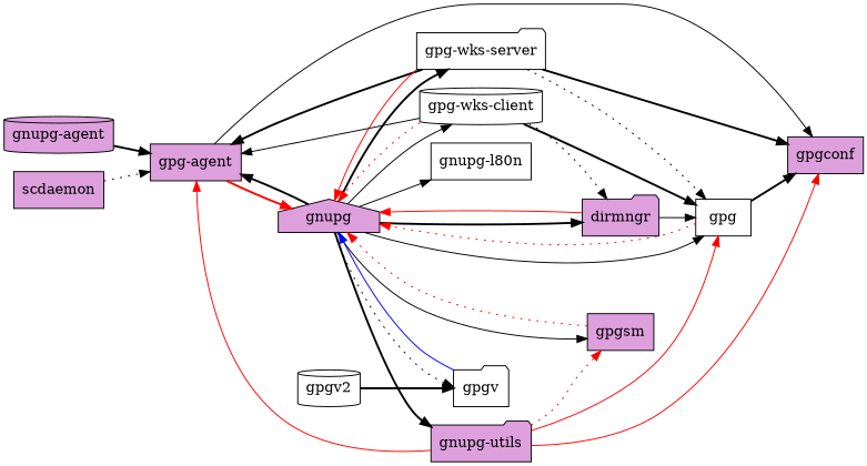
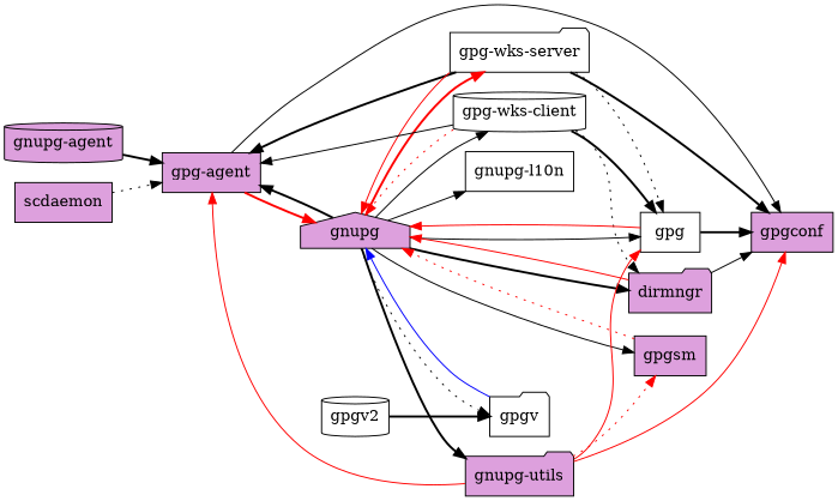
  digraph {
    rankdir=LR
    node [fillcolor=plum shape=box style=filled]
    edge [color=black style=solid]
    n1 [label="gnupg-agent" shape=cylinder]
    n2 [label="gpg-agent"]
    gnupg [shape=house]
    gpgconf
    n5 [fillcolor=white label="gpg-wks-server" shape=folder]
    n6 [fillcolor=white label="gpg-wks-client" shape=cylinder]
-   n7 [fillcolor=white label="gnupg-l80n"]
+   n7 [fillcolor=white label="gnupg-l10n"]
    n8 [label="gnupg-utils" shape=folder]
    gpg [fillcolor=white]
    dirmngr [shape=folder]
    gpgsm
    gpgv [fillcolor=white shape=folder]
    gpgv2 [fillcolor=white shape=cylinder]
    scdaemon
    n1 -> n2 [style=bold]
    n2 -> gnupg [color=red style=bold]
    n2 -> gpgconf
    gnupg -> n2 [style=bold]
-   gnupg -> n5 [style=bold]
+   gnupg -> n5 [color=red style=bold]
    gnupg -> n6
    gnupg -> n7
    gnupg -> n8 [style=bold]
    gnupg -> gpg
    gnupg -> dirmngr [style=bold]
    gnupg -> gpgsm
    gnupg -> gpgv [style=dotted]
    n5 -> n2 [style=bold]
    n5 -> gnupg [color=red]
    n5 -> gpgconf [style=bold]
    n5 -> gpg [style=dotted]
    n6 -> n2
    n6 -> gnupg [color=red style=dotted]
    n6 -> gpg [style=bold]
    n6 -> dirmngr [style=dotted]
    n8 -> n2 [color=red]
    n8 -> gpgconf [color=red]
    n8 -> gpg [color=red]
    n8 -> gpgsm [color=red style=dotted]
-   gpg -> gnupg [color=red style=dotted]
+   gpg -> gnupg [color=red]
    gpg -> gpgconf [style=bold]
    dirmngr -> gnupg [color=red]
-   dirmngr -> gpg
+   dirmngr -> gpgconf
    gpgsm -> gnupg [color=red style=dotted]
    gpgv -> gnupg [color=blue]
    gpgv2 -> gpgv [style=bold]
    scdaemon -> n2 [style=dotted]
  }
